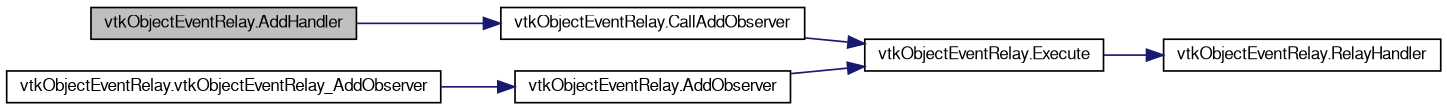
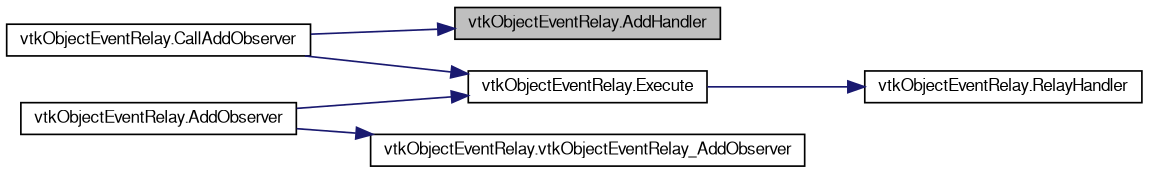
  digraph {
    rankdir=LR
    node [color=black fontname=FreeSans fontsize=10 shape=record]
    edge [color=midnightblue fontname=FreeSans fontsize=10 labelfontname=FreeSans labelfontsize=10 style=solid]
    n1 [fillcolor=grey75 fontcolor=black height=0.2 label="vtkObjectEventRelay.AddHandler" style=filled width=0.4]
    n2 [height=0.2 label="vtkObjectEventRelay.CallAddObserver" width=0.4]
    n3 [height=0.2 label="vtkObjectEventRelay.Execute" width=0.4]
    n4 [height=0.2 label="vtkObjectEventRelay.AddObserver" width=0.4]
    n5 [height=0.2 label="vtkObjectEventRelay.vtkObjectEventRelay_AddObserver" width=0.4]
    n6 [height=0.2 label="vtkObjectEventRelay.RelayHandler" width=0.4]
-   n1 -> n2
+   n2 -> n1
    n2 -> n3
    n3 -> n6
    n4 -> n3
-   n5 -> n4
+   n4 -> n5
  }
